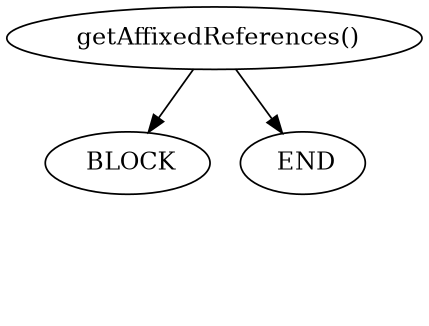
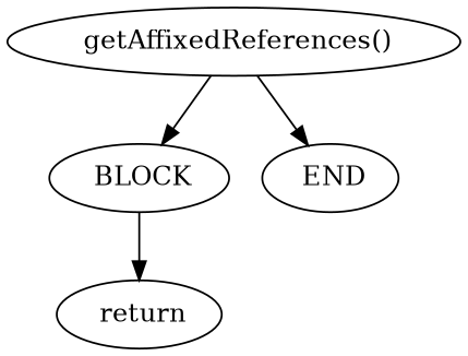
  digraph {
    edge [color=black]
    n1 [label=" getAffixedReferences()"]
    n2 [label=" BLOCK"]
    n3 [label=" END"]
+   n4 [label=" return"]
    n1 -> n2
    n1 -> n3
+   n2 -> n4
  }
